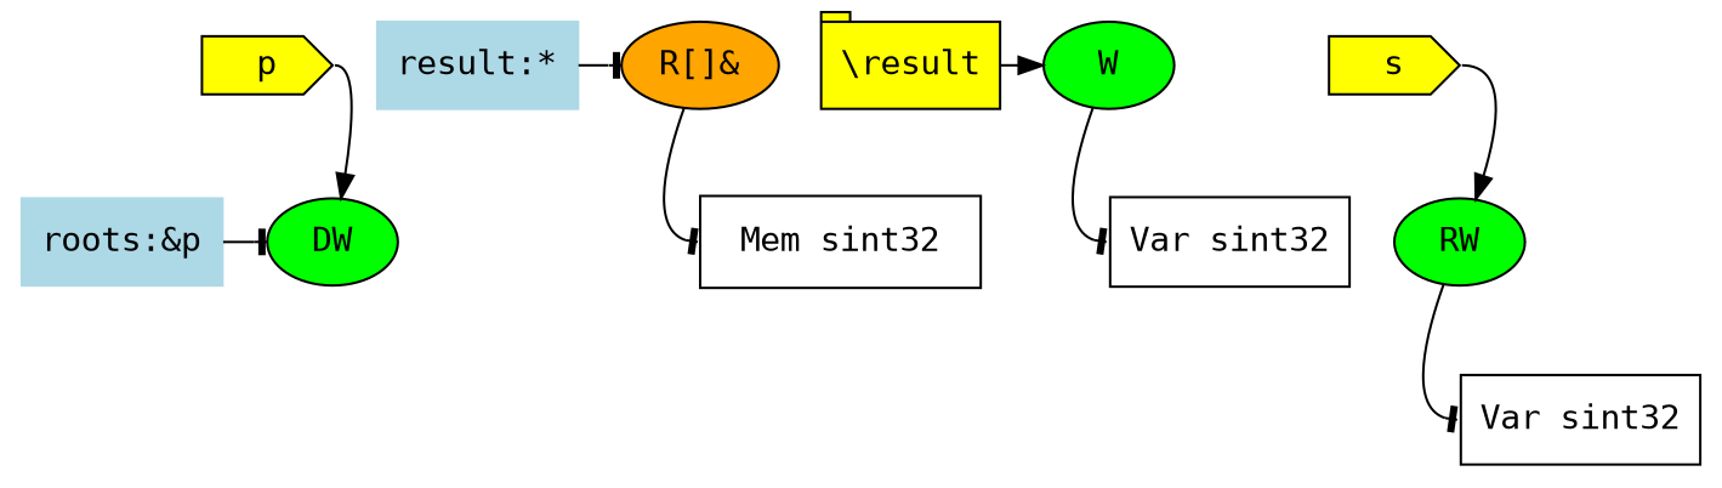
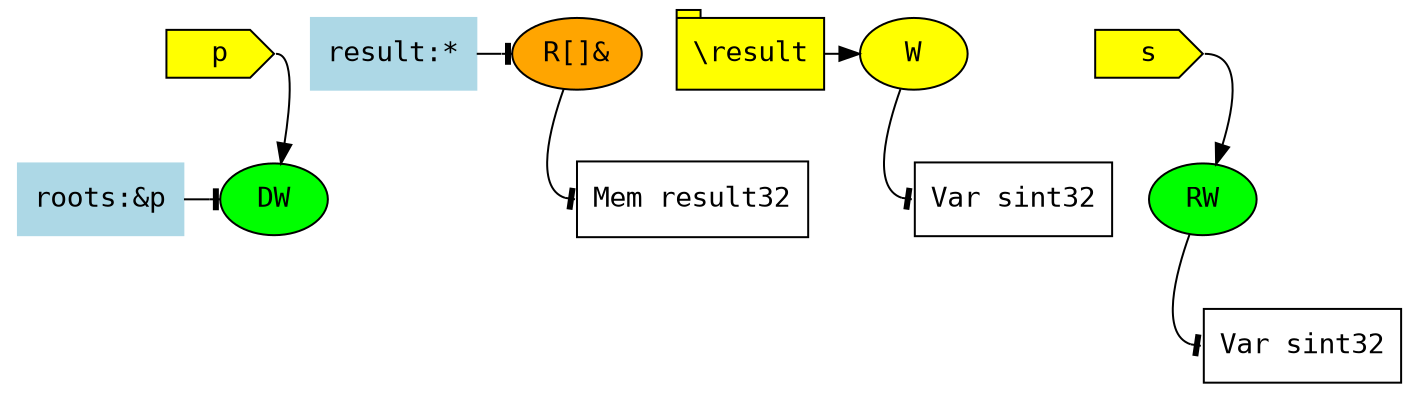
  digraph {
    rankdir=TB
    node [fontname=monospace shape=oval style=filled]
    edge [arrowhead=tee fontname=monospace]
    n1 [fillcolor=green label=DW]
    n2 [color=lightblue label="roots:&p" shape=box]
    n3 [fillcolor=orange label="R[]&"]
    n4 [color=lightblue label="result:*" shape=box]
    n5 [fillcolor=yellow label="\\result" shape=tab]
-   n6 [fillcolor=green label=W]
-   n7 [label="Mem sint32" shape=record style=""]
+   n6 [fillcolor=yellow label=W]
+   n7 [label="Mem result32" shape=record style=""]
    n8 [label="Var sint32" shape=record style=""]
    n9 [fillcolor=yellow label=p shape=cds]
    n10 [fillcolor=yellow label=s shape=cds]
    n11 [fillcolor=green label=RW]
    n12 [label="Var sint32" shape=record style=""]
    subgraph sub_1 {
      rank=same
      n1
      n2
    }
    subgraph sub_2 {
      rank=same
      n3
      n4
    }
    subgraph sub_3 {
      rank=same
      n5
      n6
    }
    n2 -> n1
    n3 -> n7 [headport=w]
    n4 -> n3
    n5 -> n6 [arrowhead=""]
    n6 -> n8 [headport=w]
    n9 -> n1 [tailport=e arrowhead=""]
    n10 -> n11 [tailport=e arrowhead=""]
    n11 -> n12 [headport=w]
  }
